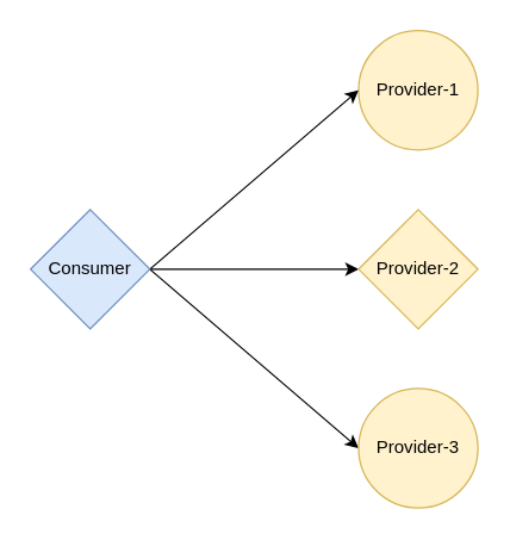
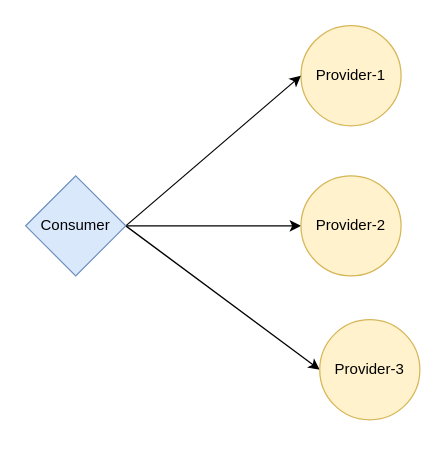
  <mxCell id="0" />
  <mxCell id="1" parent="0" />
  <mxCell id="2" value="Provider-1" style="ellipse;whiteSpace=wrap;html=1;aspect=fixed;fillColor=#fff2cc;strokeColor=#d6b656;" vertex="1" parent="1"><mxGeometry x="240" y="20" width="80" height="80" as="geometry" /></mxCell>
  <mxCell id="3" style="rounded=0;orthogonalLoop=1;jettySize=auto;html=1;exitX=1;exitY=0.5;exitDx=0;exitDy=0;entryX=0;entryY=0.5;entryDx=0;entryDy=0;" edge="1" parent="1" source="6" target="2"><mxGeometry relative="1" as="geometry" /></mxCell>
  <mxCell id="4" style="edgeStyle=none;rounded=0;orthogonalLoop=1;jettySize=auto;html=1;exitX=1;exitY=0.5;exitDx=0;exitDy=0;entryX=0;entryY=0.5;entryDx=0;entryDy=0;" edge="1" parent="1" source="6" target="7"><mxGeometry relative="1" as="geometry" /></mxCell>
  <mxCell id="5" style="edgeStyle=none;rounded=0;orthogonalLoop=1;jettySize=auto;html=1;exitX=1;exitY=0.5;exitDx=0;exitDy=0;entryX=0;entryY=0.5;entryDx=0;entryDy=0;" edge="1" parent="1" source="6" target="8"><mxGeometry relative="1" as="geometry" /></mxCell>
  <mxCell id="6" value="Consumer" style="rhombus;whiteSpace=wrap;html=1;aspect=fixed;fillColor=#dae8fc;strokeColor=#6c8ebf;" vertex="1" parent="1"><mxGeometry x="20" y="140" width="80" height="80" as="geometry" /></mxCell>
- <mxCell id="7" value="&lt;span&gt;Provider-2&lt;/span&gt;" style="rhombus;whiteSpace=wrap;html=1;aspect=fixed;fillColor=#fff2cc;strokeColor=#d6b656;" vertex="1" parent="1"><mxGeometry x="240" y="140" width="80" height="80" as="geometry" /></mxCell>
- <mxCell id="8" value="&lt;span&gt;Provider-3&lt;/span&gt;" style="ellipse;whiteSpace=wrap;html=1;aspect=fixed;fillColor=#fff2cc;strokeColor=#d6b656;" vertex="1" parent="1"><mxGeometry x="240" y="260" width="80" height="80" as="geometry" /></mxCell>
+ <mxCell id="7" value="&lt;span&gt;Provider-2&lt;/span&gt;" style="ellipse;whiteSpace=wrap;html=1;aspect=fixed;fillColor=#fff2cc;strokeColor=#d6b656;" vertex="1" parent="1"><mxGeometry x="240" y="140" width="80" height="80" as="geometry" /></mxCell>
+ <mxCell id="8" value="&lt;span&gt;Provider-3&lt;/span&gt;" style="ellipse;whiteSpace=wrap;html=1;aspect=fixed;fillColor=#fff2cc;strokeColor=#d6b656;" vertex="1" parent="1"><mxGeometry x="255" y="255" width="80" height="80" as="geometry" /></mxCell>
